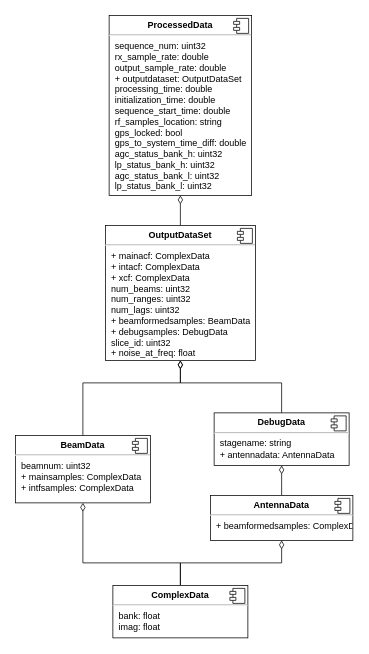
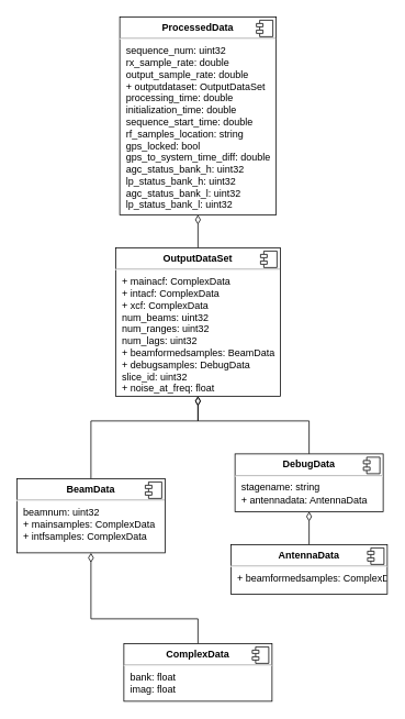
  <mxCell id="0" />
  <mxCell id="1" parent="0" />
- <mxCell id="2" style="edgeStyle=orthogonalEdgeStyle;rounded=0;orthogonalLoop=1;jettySize=auto;html=1;exitX=0.5;exitY=0;exitDx=0;exitDy=0;entryX=0.5;entryY=1;entryDx=0;entryDy=0;endArrow=diamondThin;endFill=0;endSize=9;" edge="1" parent="1" source="4" target="10"><mxGeometry relative="1" as="geometry" /></mxCell>
  <mxCell id="3" style="edgeStyle=orthogonalEdgeStyle;rounded=0;orthogonalLoop=1;jettySize=auto;html=1;exitX=0.5;exitY=0;exitDx=0;exitDy=0;entryX=0.5;entryY=1;entryDx=0;entryDy=0;endArrow=diamondThin;endFill=0;endSize=9;" edge="1" parent="1" source="4" target="13"><mxGeometry relative="1" as="geometry"><Array as="points"><mxPoint x="240" y="750" /><mxPoint x="110" y="750" /></Array></mxGeometry></mxCell>
  <mxCell id="4" value="&lt;p style=&quot;margin: 0px ; margin-top: 6px ; text-align: center&quot;&gt;&lt;b&gt;ComplexData&lt;/b&gt;&lt;br&gt;&lt;/p&gt;&lt;hr&gt;&lt;p style=&quot;margin: 0px ; margin-left: 8px&quot;&gt;bank: float&lt;/p&gt;&lt;p style=&quot;margin: 0px ; margin-left: 8px&quot;&gt;imag: float&lt;br&gt;&lt;/p&gt;" style="align=left;overflow=fill;html=1;dropTarget=0;" vertex="1" parent="1"><mxGeometry x="150" y="780" width="180" height="70" as="geometry" /></mxCell>
  <mxCell id="5" value="" style="shape=component;jettyWidth=8;jettyHeight=4;" vertex="1" parent="4"><mxGeometry x="1" width="20" height="20" relative="1" as="geometry"><mxPoint x="-24" y="4" as="offset" /></mxGeometry></mxCell>
  <mxCell id="6" style="edgeStyle=orthogonalEdgeStyle;rounded=0;orthogonalLoop=1;jettySize=auto;html=1;exitX=0.5;exitY=0;exitDx=0;exitDy=0;entryX=0.5;entryY=1;entryDx=0;entryDy=0;endArrow=diamondThin;endFill=0;endSize=9;" edge="1" parent="1" source="7" target="16"><mxGeometry relative="1" as="geometry"><Array as="points"><mxPoint x="375" y="510" /><mxPoint x="240" y="510" /></Array></mxGeometry></mxCell>
  <mxCell id="7" value="&lt;p style=&quot;margin: 0px ; margin-top: 6px ; text-align: center&quot;&gt;&lt;b&gt;DebugData&lt;/b&gt;&lt;br&gt;&lt;/p&gt;&lt;hr&gt;&lt;p style=&quot;margin: 0px ; margin-left: 8px&quot;&gt;stagename: string&lt;/p&gt;&lt;p style=&quot;margin: 0px ; margin-left: 8px&quot;&gt;+ antennadata: AntennaData&lt;br&gt;&lt;/p&gt;" style="align=left;overflow=fill;html=1;dropTarget=0;" vertex="1" parent="1"><mxGeometry x="285" y="550" width="180" height="70" as="geometry" /></mxCell>
  <mxCell id="8" value="" style="shape=component;jettyWidth=8;jettyHeight=4;" vertex="1" parent="7"><mxGeometry x="1" width="20" height="20" relative="1" as="geometry"><mxPoint x="-24" y="4" as="offset" /></mxGeometry></mxCell>
  <mxCell id="9" style="edgeStyle=orthogonalEdgeStyle;rounded=0;orthogonalLoop=1;jettySize=auto;html=1;exitX=0.5;exitY=0;exitDx=0;exitDy=0;entryX=0.5;entryY=1;entryDx=0;entryDy=0;endArrow=diamondThin;endFill=0;endSize=9;" edge="1" parent="1" source="10" target="7"><mxGeometry relative="1" as="geometry" /></mxCell>
  <mxCell id="10" value="&lt;p style=&quot;margin: 0px ; margin-top: 6px ; text-align: center&quot;&gt;&lt;b&gt;AntennaData&lt;/b&gt;&lt;br&gt;&lt;/p&gt;&lt;hr&gt;&lt;p style=&quot;margin: 0px ; margin-left: 8px&quot;&gt;+ beamformedsamples: ComplexData&lt;br&gt;&lt;/p&gt;" style="align=left;overflow=fill;html=1;dropTarget=0;" vertex="1" parent="1"><mxGeometry x="280" y="660" width="190" height="60" as="geometry" /></mxCell>
  <mxCell id="11" value="" style="shape=component;jettyWidth=8;jettyHeight=4;" vertex="1" parent="10"><mxGeometry x="1" width="20" height="20" relative="1" as="geometry"><mxPoint x="-24" y="4" as="offset" /></mxGeometry></mxCell>
  <mxCell id="12" style="edgeStyle=orthogonalEdgeStyle;rounded=0;orthogonalLoop=1;jettySize=auto;html=1;exitX=0.5;exitY=0;exitDx=0;exitDy=0;endArrow=diamondThin;endFill=0;endSize=9;entryX=0.5;entryY=1;entryDx=0;entryDy=0;" edge="1" parent="1" source="13" target="16"><mxGeometry relative="1" as="geometry"><mxPoint x="90" y="530" as="targetPoint" /><Array as="points"><mxPoint x="110" y="510" /><mxPoint x="240" y="510" /></Array></mxGeometry></mxCell>
  <mxCell id="13" value="&lt;p style=&quot;margin: 0px ; margin-top: 6px ; text-align: center&quot;&gt;&lt;b&gt;BeamData&lt;/b&gt;&lt;br&gt;&lt;/p&gt;&lt;hr&gt;&lt;p style=&quot;margin: 0px ; margin-left: 8px&quot;&gt;beamnum: uint32&lt;/p&gt;&lt;p style=&quot;margin: 0px ; margin-left: 8px&quot;&gt;+ mainsamples: ComplexData&lt;/p&gt;&lt;p style=&quot;margin: 0px ; margin-left: 8px&quot;&gt;+ intfsamples: ComplexData&lt;br&gt;&lt;/p&gt;" style="align=left;overflow=fill;html=1;dropTarget=0;" vertex="1" parent="1"><mxGeometry x="20" y="580" width="180" height="90" as="geometry" /></mxCell>
  <mxCell id="14" value="" style="shape=component;jettyWidth=8;jettyHeight=4;" vertex="1" parent="13"><mxGeometry x="1" width="20" height="20" relative="1" as="geometry"><mxPoint x="-24" y="4" as="offset" /></mxGeometry></mxCell>
  <mxCell id="15" style="edgeStyle=orthogonalEdgeStyle;rounded=0;orthogonalLoop=1;jettySize=auto;html=1;exitX=0.5;exitY=0;exitDx=0;exitDy=0;entryX=0.5;entryY=1;entryDx=0;entryDy=0;endArrow=diamondThin;endFill=0;endSize=9;" edge="1" parent="1" source="16" target="18"><mxGeometry relative="1" as="geometry" /></mxCell>
  <mxCell id="16" value="&lt;p style=&quot;margin: 0px ; margin-top: 6px ; text-align: center&quot;&gt;&lt;b&gt;OutputDataSet&lt;/b&gt;&lt;br&gt;&lt;/p&gt;&lt;hr&gt;&lt;p style=&quot;margin: 0px ; margin-left: 8px&quot;&gt;+ mainacf: ComplexData&lt;/p&gt;&lt;p style=&quot;margin: 0px ; margin-left: 8px&quot;&gt;+ intacf: ComplexData&lt;/p&gt;&lt;p style=&quot;margin: 0px ; margin-left: 8px&quot;&gt;+ xcf: ComplexData&lt;/p&gt;&lt;p style=&quot;margin: 0px ; margin-left: 8px&quot;&gt;num_beams: uint32&lt;/p&gt;&lt;p style=&quot;margin: 0px ; margin-left: 8px&quot;&gt;num_ranges: uint32&lt;/p&gt;&lt;p style=&quot;margin: 0px ; margin-left: 8px&quot;&gt;num_lags: uint32&lt;/p&gt;&lt;p style=&quot;margin: 0px ; margin-left: 8px&quot;&gt;+ beamformedsamples: BeamData&lt;/p&gt;&lt;p style=&quot;margin: 0px ; margin-left: 8px&quot;&gt;+ debugsamples: DebugData&lt;/p&gt;&lt;p style=&quot;margin: 0px ; margin-left: 8px&quot;&gt;slice_id: uint32&lt;/p&gt;&lt;p style=&quot;margin: 0px ; margin-left: 8px&quot;&gt;+ noise_at_freq: float&lt;br&gt;&lt;/p&gt;" style="align=left;overflow=fill;html=1;dropTarget=0;" vertex="1" parent="1"><mxGeometry x="140" y="300" width="200" height="180" as="geometry" /></mxCell>
  <mxCell id="17" value="" style="shape=component;jettyWidth=8;jettyHeight=4;" vertex="1" parent="16"><mxGeometry x="1" width="20" height="20" relative="1" as="geometry"><mxPoint x="-24" y="4" as="offset" /></mxGeometry></mxCell>
  <mxCell id="18" value="&lt;p style=&quot;margin: 0px ; margin-top: 6px ; text-align: center&quot;&gt;&lt;b&gt;ProcessedData&lt;/b&gt;&lt;br&gt;&lt;/p&gt;&lt;hr&gt;&lt;p style=&quot;margin: 0px ; margin-left: 8px&quot;&gt;sequence_num: uint32&lt;/p&gt;&lt;p style=&quot;margin: 0px ; margin-left: 8px&quot;&gt;rx_sample_rate: double&lt;/p&gt;&lt;p style=&quot;margin: 0px ; margin-left: 8px&quot;&gt;output_sample_rate: double&lt;/p&gt;&lt;p style=&quot;margin: 0px ; margin-left: 8px&quot;&gt;+ outputdataset: OutputDataSet&lt;/p&gt;&lt;p style=&quot;margin: 0px ; margin-left: 8px&quot;&gt;processing_time: double&lt;/p&gt;&lt;p style=&quot;margin: 0px ; margin-left: 8px&quot;&gt;initialization_time: double&lt;/p&gt;&lt;p style=&quot;margin: 0px ; margin-left: 8px&quot;&gt;sequence_start_time: double&lt;/p&gt;&lt;p style=&quot;margin: 0px ; margin-left: 8px&quot;&gt;rf_samples_location: string&lt;/p&gt;&lt;p style=&quot;margin: 0px ; margin-left: 8px&quot;&gt;gps_locked: bool&lt;/p&gt;&lt;p style=&quot;margin: 0px ; margin-left: 8px&quot;&gt;gps_to_system_time_diff: double&lt;/p&gt;&lt;p style=&quot;margin: 0px ; margin-left: 8px&quot;&gt;agc_status_bank_h: uint32&lt;/p&gt;&lt;p style=&quot;margin: 0px ; margin-left: 8px&quot;&gt;lp_status_bank_h: uint32&lt;/p&gt;&lt;p style=&quot;margin: 0px ; margin-left: 8px&quot;&gt;agc_status_bank_l: uint32&lt;/p&gt;&lt;p style=&quot;margin: 0px ; margin-left: 8px&quot;&gt;lp_status_bank_l: uint32&lt;br&gt;&lt;/p&gt;" style="align=left;overflow=fill;html=1;dropTarget=0;" vertex="1" parent="1"><mxGeometry x="145" y="20" width="190" height="240" as="geometry" /></mxCell>
  <mxCell id="19" value="" style="shape=component;jettyWidth=8;jettyHeight=4;" vertex="1" parent="18"><mxGeometry x="1" width="20" height="20" relative="1" as="geometry"><mxPoint x="-24" y="4" as="offset" /></mxGeometry></mxCell>
